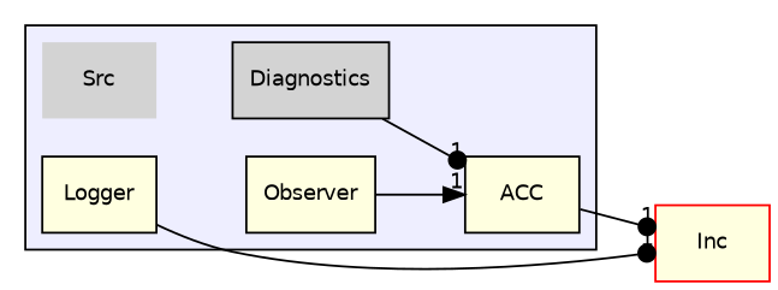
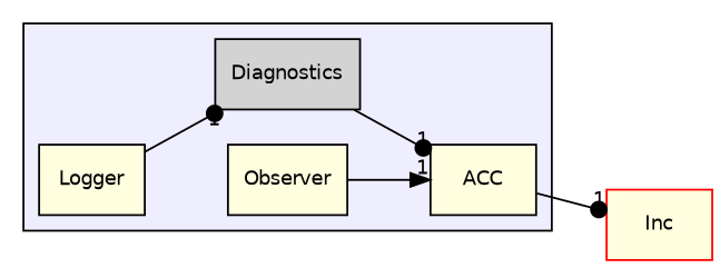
  digraph {
    compound=true
    fontname="DejaVu Sans"
    rankdir=LR
    node [fillcolor=lightyellow fontname="DejaVu Sans" fontsize=10 shape=box style=filled]
    edge [arrowhead=dot fontname="DejaVu Sans" headlabel=1 labeldistance=1.5 labelfontname=Helvetica labelfontsize=10]
-   n1 [fillcolor=lightgrey label=Src shape=plaintext]
    n2 [label=ACC]
    n3 [fillcolor=lightgrey label=Diagnostics]
    n4 [label=Logger]
    n5 [label=Observer]
    n6 [color=red label=Inc]
    subgraph cluster_1 {
      bgcolor="#eeeeff"
      pencolor=black
-     n1
      n2
      n3
      n4
      n5
    }
    n2 -> n6
    n3 -> n2
-   n4 -> n6
+   n4 -> n3
    n5 -> n2 [arrowhead=normal]
  }
